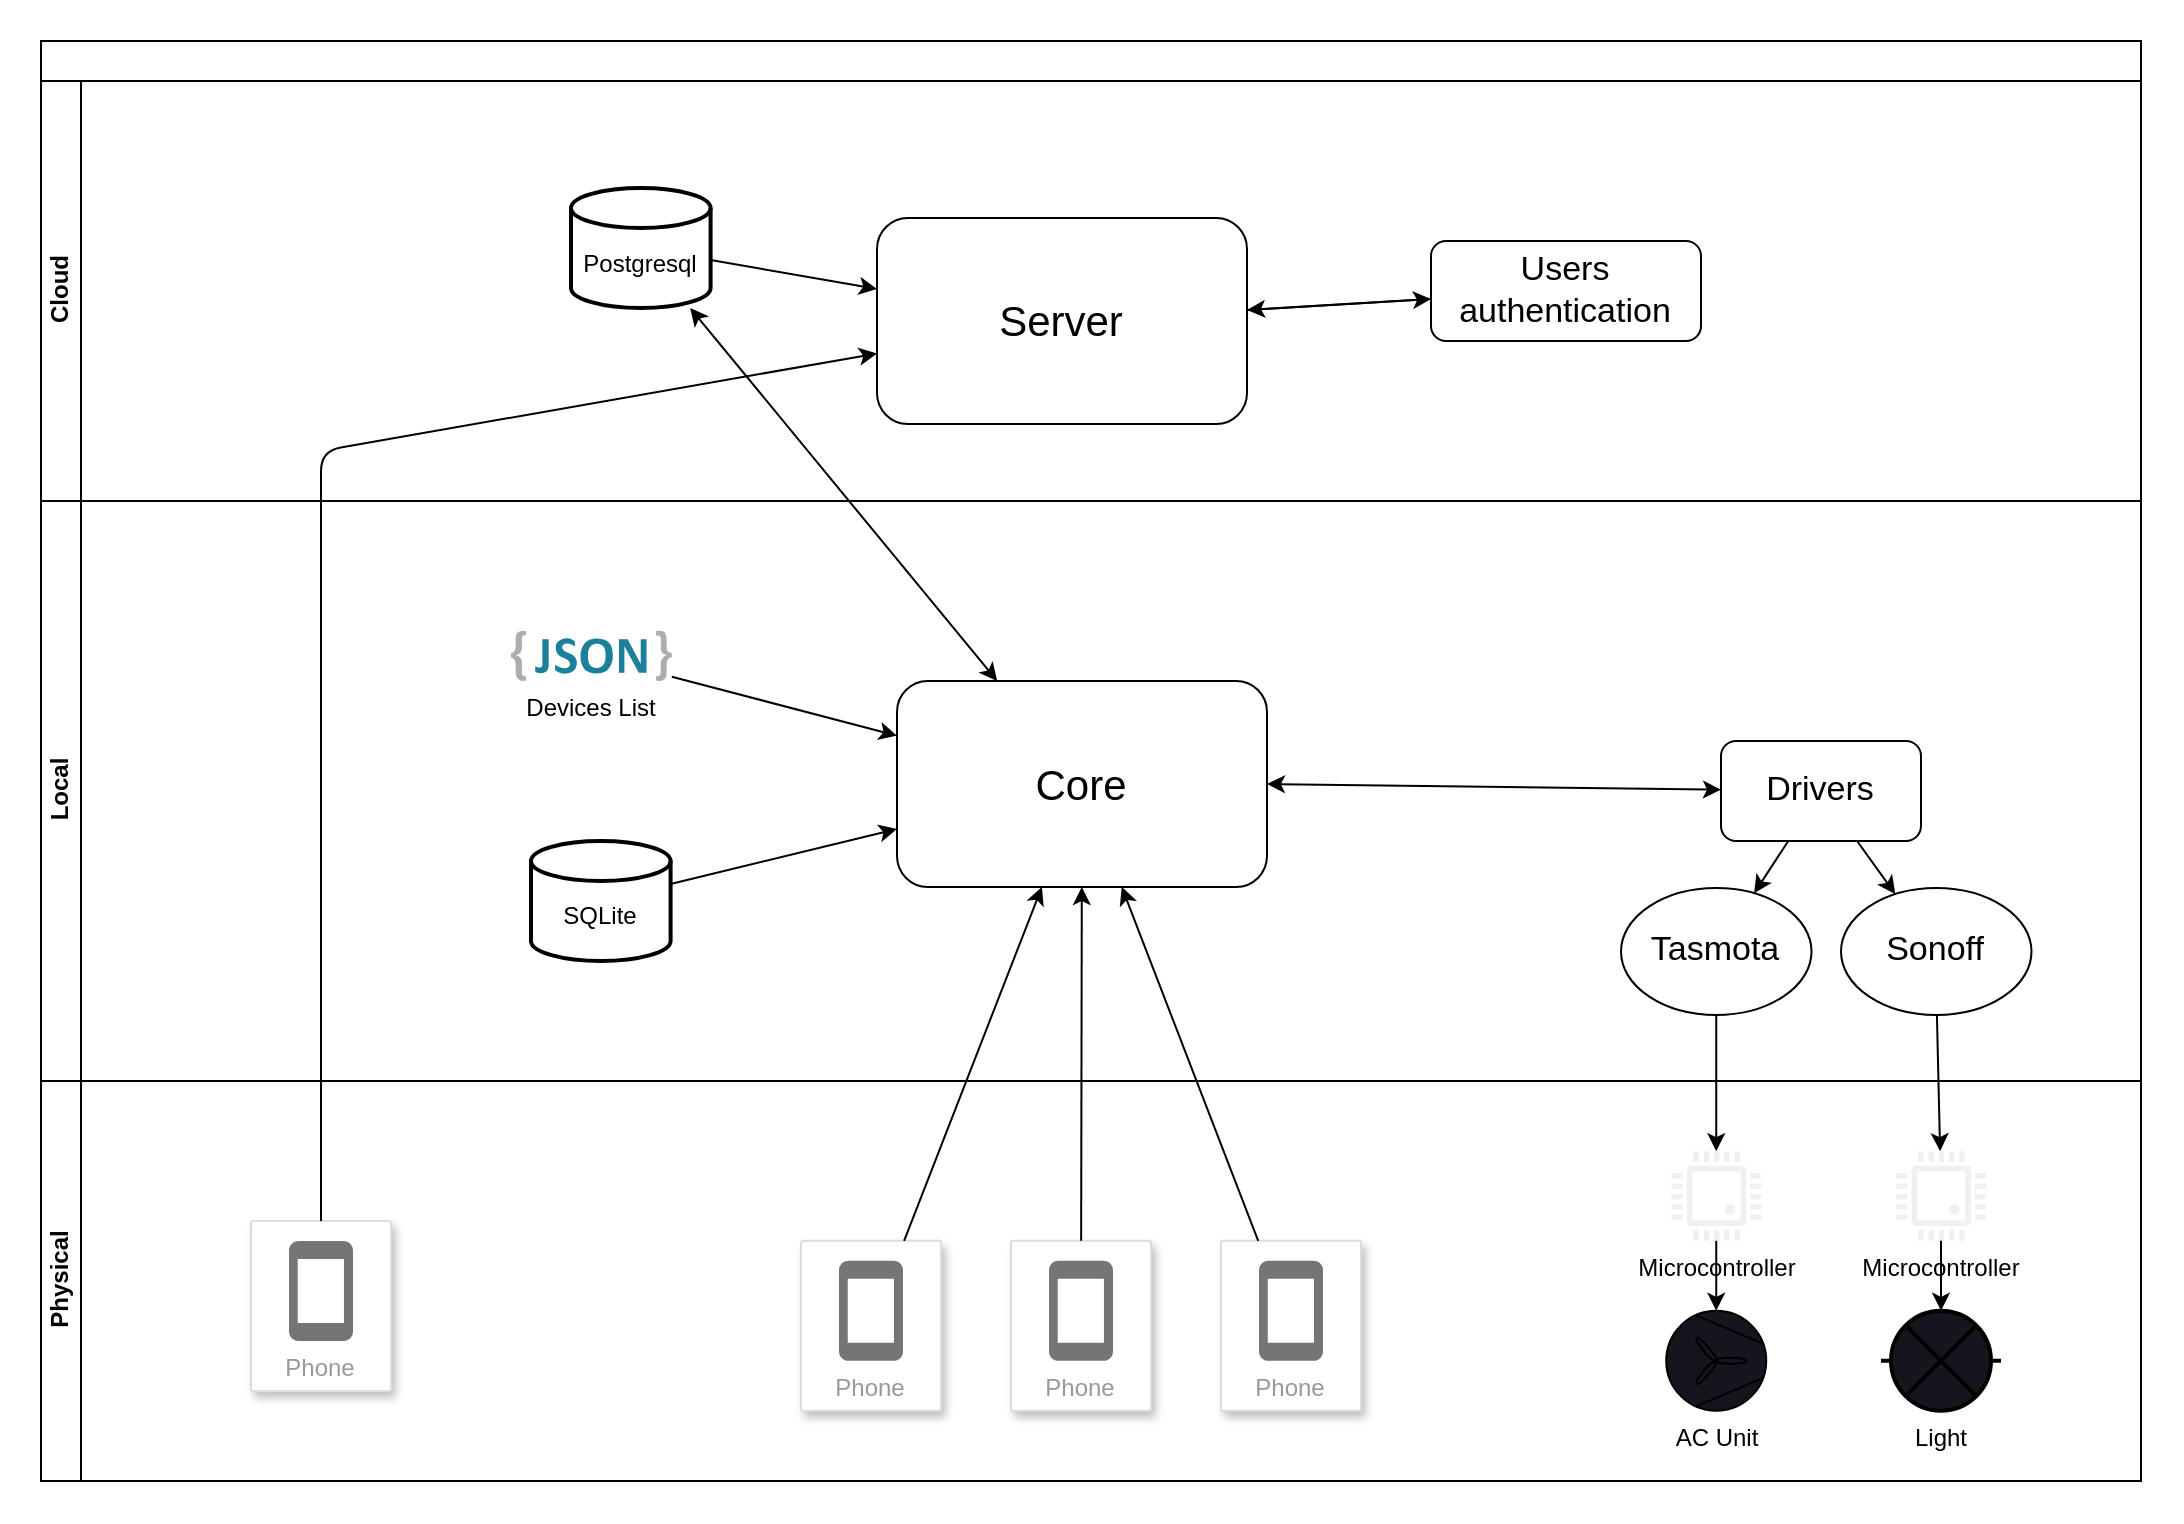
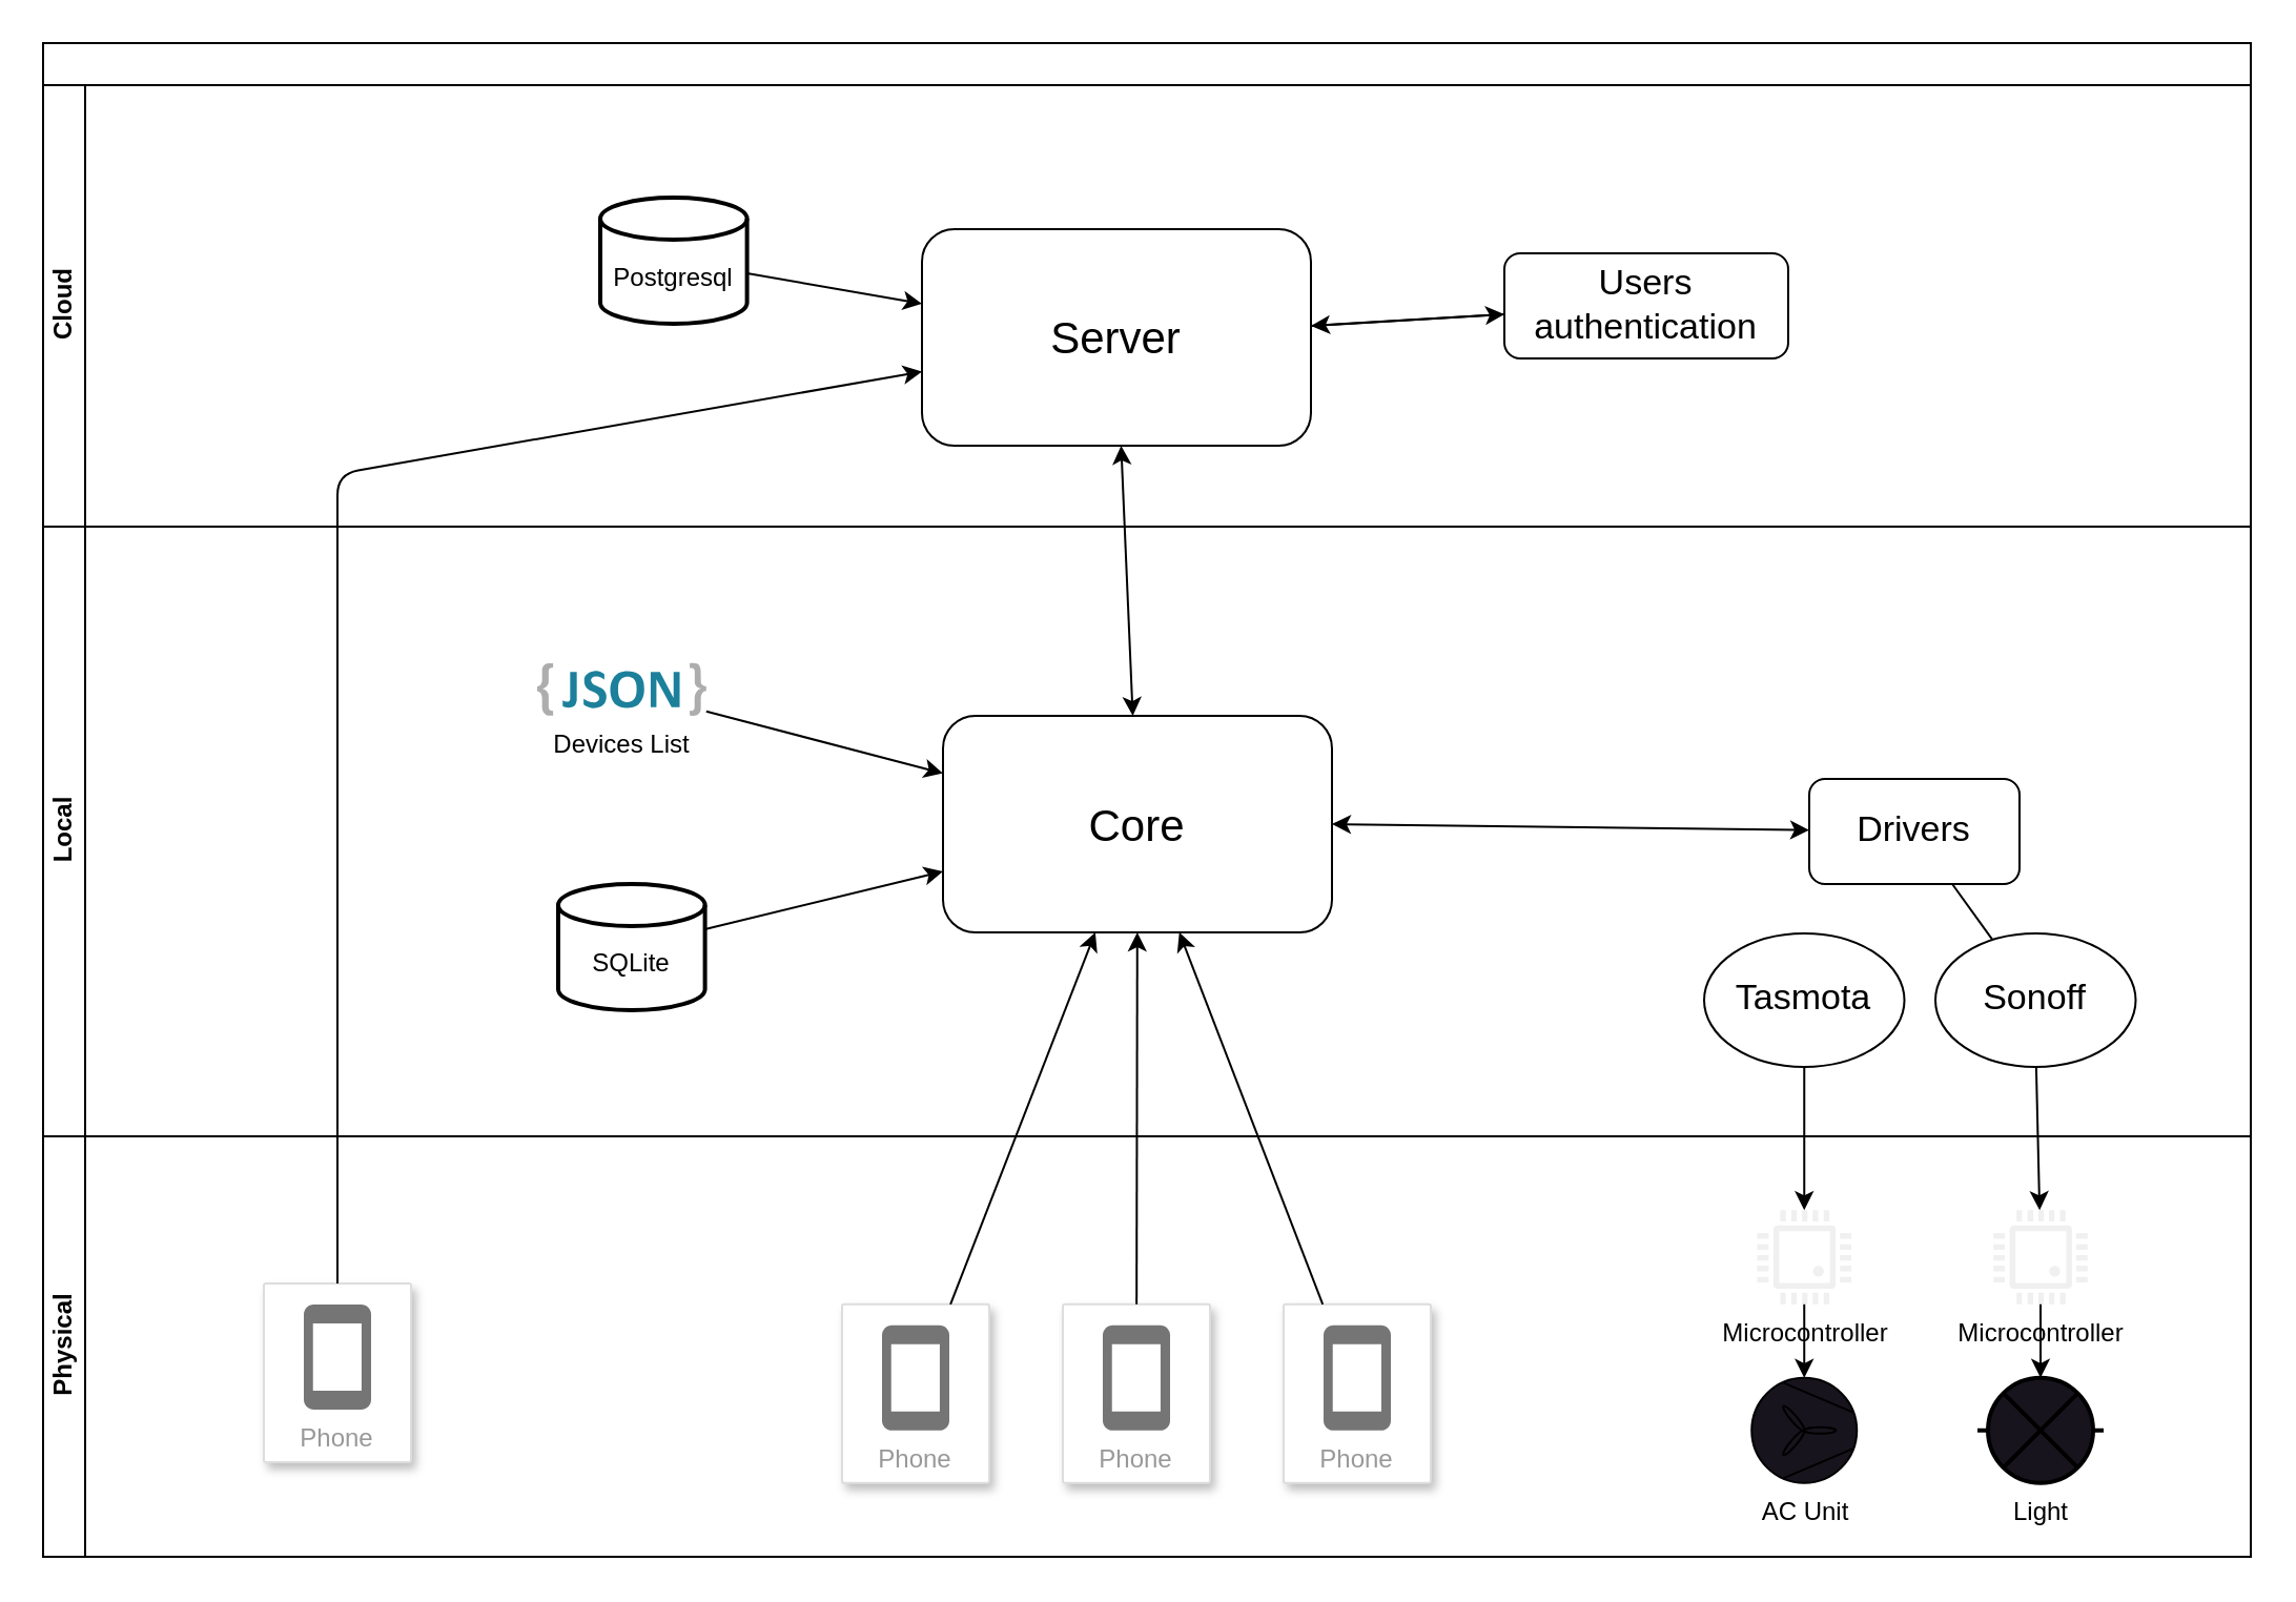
  <mxCell id="0" />
  <mxCell id="1" parent="0" />
  <mxCell id="2" value="" style="swimlane;childLayout=stackLayout;resizeParent=1;resizeParentMax=0;horizontal=1;startSize=20;horizontalStack=0;html=1;" parent="1" vertex="1"><mxGeometry x="20" y="20" width="1050" height="720" as="geometry"><mxRectangle x="30" y="60" width="70" height="30" as="alternateBounds" /></mxGeometry></mxCell>
  <mxCell id="3" value="Cloud" style="swimlane;startSize=20;horizontal=0;html=1;" parent="2" vertex="1"><mxGeometry y="20" width="1050" height="210" as="geometry" /></mxCell>
  <mxCell id="4" style="edgeStyle=none;html=1;" edge="1" parent="3" source="5" target="9"><mxGeometry relative="1" as="geometry" /></mxCell>
  <mxCell id="5" value="Server" style="rounded=1;whiteSpace=wrap;html=1;fontSize=21;" parent="3" vertex="1"><mxGeometry x="418" y="68.5" width="185" height="103" as="geometry" /></mxCell>
  <mxCell id="6" style="edgeStyle=none;html=1;" edge="1" parent="3" source="7" target="5"><mxGeometry relative="1" as="geometry" /></mxCell>
  <mxCell id="7" value="&lt;br&gt;Postgresql" style="strokeWidth=2;html=1;shape=mxgraph.flowchart.database;whiteSpace=wrap;" vertex="1" parent="3"><mxGeometry x="265" y="53.5" width="69.8" height="60" as="geometry" /></mxCell>
  <mxCell id="8" style="edgeStyle=none;html=1;" edge="1" parent="3" source="9" target="5"><mxGeometry relative="1" as="geometry" /></mxCell>
  <mxCell id="9" value="Users&lt;br&gt;authentication" style="rounded=1;whiteSpace=wrap;html=1;fontSize=17;" vertex="1" parent="3"><mxGeometry x="695" y="80" width="135" height="50" as="geometry" /></mxCell>
  <mxCell id="10" value="Local" style="swimlane;startSize=20;horizontal=0;html=1;" parent="2" vertex="1"><mxGeometry y="230" width="1050" height="290" as="geometry" /></mxCell>
  <mxCell id="11" value="Core" style="rounded=1;whiteSpace=wrap;html=1;fontSize=21;" parent="10" vertex="1"><mxGeometry x="428" y="90" width="185" height="103" as="geometry" /></mxCell>
  <mxCell id="12" value="Drivers" style="rounded=1;whiteSpace=wrap;html=1;fontSize=17;" parent="10" vertex="1"><mxGeometry x="840" y="120" width="100" height="50" as="geometry" /></mxCell>
  <mxCell id="13" style="edgeStyle=none;html=1;entryX=1;entryY=0.5;entryDx=0;entryDy=0;fontSize=17;startArrow=classic;startFill=1;rounded=1;" parent="10" source="12" target="11" edge="1"><mxGeometry relative="1" as="geometry" /></mxCell>
  <mxCell id="14" value="Sonoff" style="ellipse;whiteSpace=wrap;html=1;rounded=1;fontSize=17;" parent="10" vertex="1"><mxGeometry x="900" y="193.5" width="95.25" height="63.5" as="geometry" /></mxCell>
- <mxCell id="15" style="edgeStyle=none;html=1;fontSize=17;rounded=1;" parent="10" source="12" target="14" edge="1"><mxGeometry relative="1" as="geometry" /></mxCell>
+ <mxCell id="15" style="edgeStyle=none;html=1;fontSize=17;rounded=1;endArrow=none;" parent="10" source="12" target="14" edge="1"><mxGeometry relative="1" as="geometry" /></mxCell>
  <mxCell id="16" value="Tasmota" style="ellipse;whiteSpace=wrap;html=1;rounded=1;fontSize=17;" parent="10" vertex="1"><mxGeometry x="790" y="193.5" width="95.25" height="63.5" as="geometry" /></mxCell>
- <mxCell id="17" style="edgeStyle=none;html=1;fontSize=17;rounded=1;" parent="10" source="12" target="16" edge="1"><mxGeometry relative="1" as="geometry" /></mxCell>
  <mxCell id="18" value="Devices List" style="dashed=0;outlineConnect=0;html=1;align=center;labelPosition=center;verticalLabelPosition=bottom;verticalAlign=top;shape=mxgraph.weblogos.json_2;rounded=1;strokeWidth=1;fontSize=12;fillColor=default;fillStyle=solid;strokeColor=default;fontColor=default;" parent="10" vertex="1"><mxGeometry x="235" y="64.8" width="80.4" height="25.2" as="geometry" /></mxCell>
  <mxCell id="19" style="edgeStyle=none;rounded=1;html=1;fontSize=12;startArrow=classic;startFill=1;endArrow=none;endFill=0;" parent="10" source="11" target="18" edge="1"><mxGeometry relative="1" as="geometry" /></mxCell>
  <mxCell id="20" value="&lt;br&gt;SQLite" style="strokeWidth=2;html=1;shape=mxgraph.flowchart.database;whiteSpace=wrap;" parent="10" vertex="1"><mxGeometry x="245" y="170" width="69.8" height="60" as="geometry" /></mxCell>
  <mxCell id="21" style="edgeStyle=none;html=1;" parent="10" source="20" target="11" edge="1"><mxGeometry relative="1" as="geometry" /></mxCell>
  <mxCell id="22" value="Physical" style="swimlane;startSize=20;horizontal=0;html=1;" parent="2" vertex="1"><mxGeometry y="520" width="1050" height="200" as="geometry" /></mxCell>
  <mxCell id="23" value="Microcontroller" style="pointerEvents=1;shadow=0;dashed=0;html=1;strokeColor=none;fillColor=#f0f0f0;labelPosition=center;verticalLabelPosition=bottom;verticalAlign=top;align=center;outlineConnect=0;shape=mxgraph.veeam.cpu;rounded=1;" parent="22" vertex="1"><mxGeometry x="927.6" y="35.1" width="44.8" height="44.8" as="geometry" /></mxCell>
  <mxCell id="24" value="Light" style="pointerEvents=1;verticalLabelPosition=bottom;shadow=0;dashed=0;align=center;html=1;verticalAlign=top;shape=mxgraph.electrical.miscellaneous.light_bulb;rounded=1;fillColor=#18141d;strokeWidth=2;" parent="22" vertex="1"><mxGeometry x="920" y="114.9" width="60" height="50" as="geometry" /></mxCell>
  <mxCell id="25" style="edgeStyle=none;rounded=1;html=1;" parent="22" source="23" target="24" edge="1"><mxGeometry relative="1" as="geometry" /></mxCell>
  <mxCell id="26" value="Microcontroller" style="pointerEvents=1;shadow=0;dashed=0;html=1;strokeColor=none;fillColor=#f0f0f0;labelPosition=center;verticalLabelPosition=bottom;verticalAlign=top;align=center;outlineConnect=0;shape=mxgraph.veeam.cpu;rounded=1;" parent="22" vertex="1"><mxGeometry x="815.22" y="35.1" width="44.8" height="44.8" as="geometry" /></mxCell>
  <mxCell id="27" value="AC Unit" style="verticalLabelPosition=bottom;outlineConnect=0;align=center;dashed=0;html=1;verticalAlign=top;shape=mxgraph.pid2misc.fan;fanType=common;rounded=1;strokeWidth=1;fontSize=12;fillColor=#18141d;" parent="22" vertex="1"><mxGeometry x="812.62" y="114.9" width="50" height="50" as="geometry" /></mxCell>
  <mxCell id="28" style="edgeStyle=none;rounded=1;html=1;fontSize=26;" parent="22" source="26" target="27" edge="1"><mxGeometry relative="1" as="geometry" /></mxCell>
  <mxCell id="29" value="Phone" style="strokeColor=#dddddd;shadow=1;strokeWidth=1;rounded=1;absoluteArcSize=1;arcSize=2;labelPosition=center;verticalLabelPosition=middle;align=center;verticalAlign=bottom;spacingLeft=0;fontColor=#999999;fontSize=12;whiteSpace=wrap;spacingBottom=2;" parent="22" vertex="1"><mxGeometry x="590" y="79.9" width="70" height="85" as="geometry" /></mxCell>
  <mxCell id="30" value="" style="dashed=0;connectable=0;html=1;fillColor=#757575;strokeColor=none;shape=mxgraph.gcp2.phone;part=1;rounded=1;fontSize=17;" parent="29" vertex="1"><mxGeometry x="0.5" width="32" height="50" relative="1" as="geometry"><mxPoint x="-16" y="10" as="offset" /></mxGeometry></mxCell>
  <mxCell id="31" value="Phone" style="strokeColor=#dddddd;shadow=1;strokeWidth=1;rounded=1;absoluteArcSize=1;arcSize=2;labelPosition=center;verticalLabelPosition=middle;align=center;verticalAlign=bottom;spacingLeft=0;fontColor=#999999;fontSize=12;whiteSpace=wrap;spacingBottom=2;" parent="22" vertex="1"><mxGeometry x="485" y="79.9" width="70" height="85" as="geometry" /></mxCell>
  <mxCell id="32" value="" style="dashed=0;connectable=0;html=1;fillColor=#757575;strokeColor=none;shape=mxgraph.gcp2.phone;part=1;rounded=1;fontSize=17;" parent="31" vertex="1"><mxGeometry x="0.5" width="32" height="50" relative="1" as="geometry"><mxPoint x="-16" y="10" as="offset" /></mxGeometry></mxCell>
  <mxCell id="33" value="Phone" style="strokeColor=#dddddd;shadow=1;strokeWidth=1;rounded=1;absoluteArcSize=1;arcSize=2;labelPosition=center;verticalLabelPosition=middle;align=center;verticalAlign=bottom;spacingLeft=0;fontColor=#999999;fontSize=12;whiteSpace=wrap;spacingBottom=2;" parent="22" vertex="1"><mxGeometry x="380" y="79.9" width="70" height="85" as="geometry" /></mxCell>
  <mxCell id="34" value="" style="dashed=0;connectable=0;html=1;fillColor=#757575;strokeColor=none;shape=mxgraph.gcp2.phone;part=1;rounded=1;fontSize=17;" parent="33" vertex="1"><mxGeometry x="0.5" width="32" height="50" relative="1" as="geometry"><mxPoint x="-16" y="10" as="offset" /></mxGeometry></mxCell>
  <mxCell id="35" value="Phone" style="strokeColor=#dddddd;shadow=1;strokeWidth=1;rounded=1;absoluteArcSize=1;arcSize=2;labelPosition=center;verticalLabelPosition=middle;align=center;verticalAlign=bottom;spacingLeft=0;fontColor=#999999;fontSize=12;whiteSpace=wrap;spacingBottom=2;" vertex="1" parent="22"><mxGeometry x="105" y="70" width="70" height="85" as="geometry" /></mxCell>
  <mxCell id="36" value="" style="dashed=0;connectable=0;html=1;fillColor=#757575;strokeColor=none;shape=mxgraph.gcp2.phone;part=1;rounded=1;fontSize=17;" vertex="1" parent="35"><mxGeometry x="0.5" width="32" height="50" relative="1" as="geometry"><mxPoint x="-16" y="10" as="offset" /></mxGeometry></mxCell>
  <mxCell id="37" style="edgeStyle=none;rounded=1;html=1;" parent="2" source="14" target="23" edge="1"><mxGeometry relative="1" as="geometry" /></mxCell>
  <mxCell id="38" style="edgeStyle=none;rounded=1;html=1;" parent="2" source="16" target="26" edge="1"><mxGeometry relative="1" as="geometry" /></mxCell>
  <mxCell id="39" style="edgeStyle=none;html=1;" parent="2" source="33" target="11" edge="1"><mxGeometry relative="1" as="geometry" /></mxCell>
  <mxCell id="40" style="edgeStyle=none;html=1;" parent="2" source="31" target="11" edge="1"><mxGeometry relative="1" as="geometry" /></mxCell>
  <mxCell id="41" style="edgeStyle=none;html=1;" parent="2" source="29" target="11" edge="1"><mxGeometry relative="1" as="geometry" /></mxCell>
- <mxCell id="42" style="edgeStyle=none;html=1;startArrow=classic;startFill=1;" parent="2" source="11" target="7" edge="1"><mxGeometry relative="1" as="geometry" /></mxCell>
+ <mxCell id="42" style="edgeStyle=none;html=1;startArrow=classic;startFill=1;" parent="2" source="11" target="5" edge="1"><mxGeometry relative="1" as="geometry" /></mxCell>
  <mxCell id="43" style="edgeStyle=none;html=1;" edge="1" parent="2" source="35" target="5"><mxGeometry relative="1" as="geometry"><Array as="points"><mxPoint x="140" y="205" /></Array></mxGeometry></mxCell>
